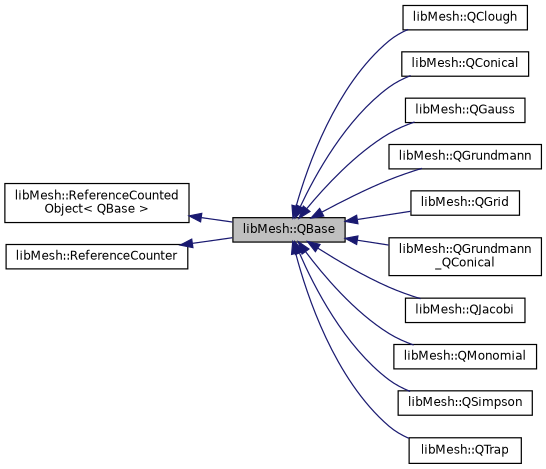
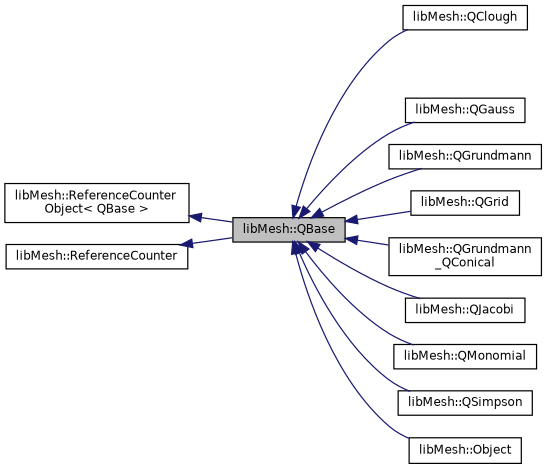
  digraph {
    rankdir=LR
    node [color=black fillcolor=white fontname=Helvetica fontsize=10 shape=record style=filled]
    edge [color=midnightblue dir=back fontname=Helvetica fontsize=10 labelfontname=Helvetica labelfontsize=10 style=solid]
    n1 [fillcolor=grey75 fontcolor=black height=0.2 label="libMesh::QBase" width=0.4]
    n2 [height=0.2 label="libMesh::QClough" width=0.4]
-   n3 [height=0.2 label="libMesh::QConical" width=0.4]
    n4 [height=0.2 label="libMesh::QGauss" width=0.4]
    n5 [height=0.2 label="libMesh::QGrundmann" width=0.4]
    n6 [height=0.2 label="libMesh::QGrid" width=0.4]
    n7 [height=0.2 label="libMesh::QGrundmann\l_QConical" width=0.4]
    n8 [height=0.2 label="libMesh::QJacobi" width=0.4]
    n9 [height=0.2 label="libMesh::QMonomial" width=0.4]
    n10 [height=0.2 label="libMesh::QSimpson" width=0.4]
-   n11 [height=0.2 label="libMesh::QTrap" width=0.4]
-   n12 [height=0.2 label="libMesh::ReferenceCounted\lObject\< QBase \>" width=0.4]
+   n11 [height=0.2 label="libMesh::Object" width=0.4]
+   n12 [height=0.2 label="libMesh::ReferenceCounter\lObject\< QBase \>" width=0.4]
    n13 [height=0.2 label="libMesh::ReferenceCounter" width=0.4]
    n1 -> n2
-   n1 -> n3
    n1 -> n4
    n1 -> n5
    n1 -> n6
    n1 -> n7
    n1 -> n8
    n1 -> n9
    n1 -> n10
    n1 -> n11
    n12 -> n1
    n13 -> n1
  }
